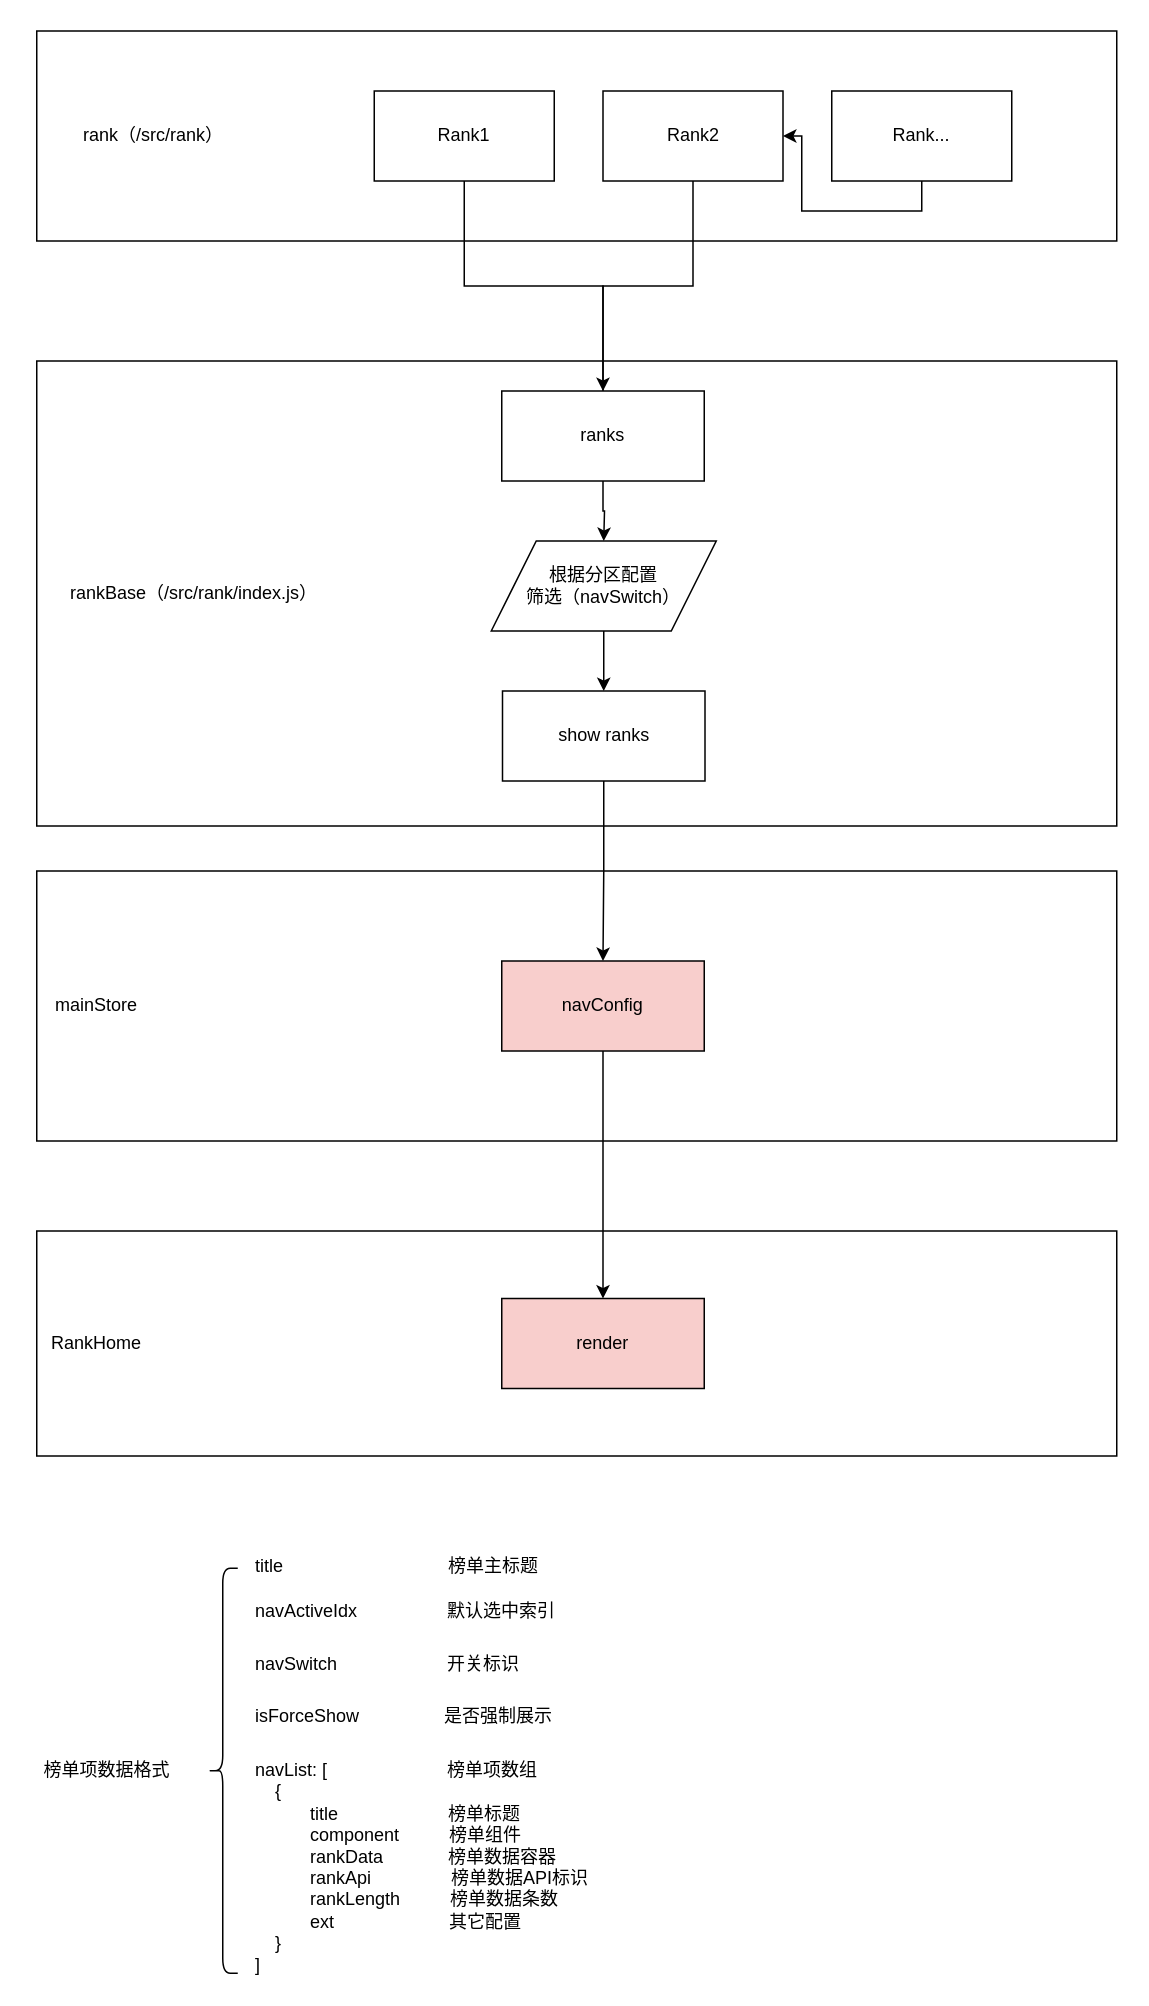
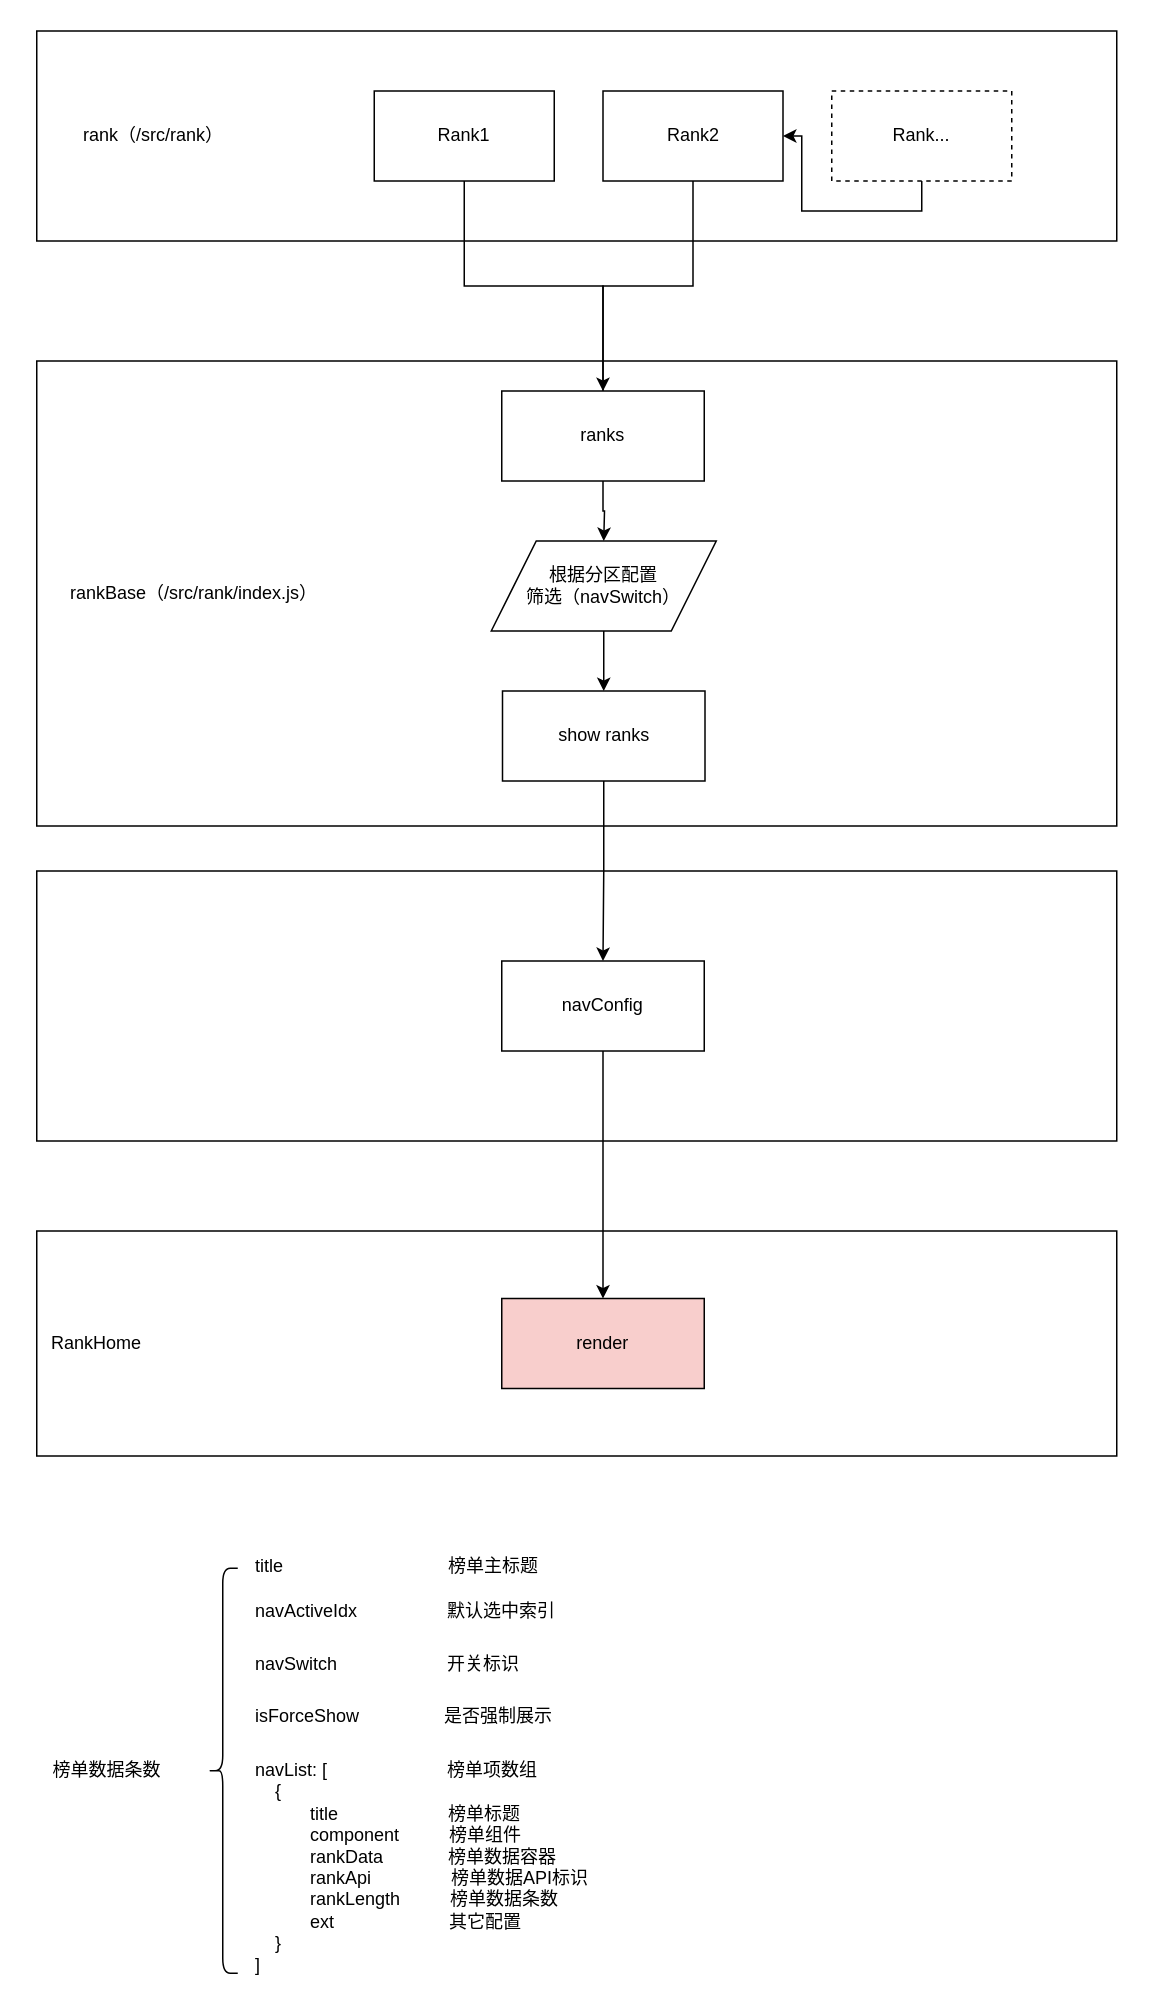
  <mxCell id="0" />
  <mxCell id="1" parent="0" />
  <mxCell id="2" value="" style="rounded=0;whiteSpace=wrap;html=1;labelBackgroundColor=none;strokeColor=#000000;fillColor=#FFFFFF;fontSize=12;" vertex="1" parent="1"><mxGeometry x="24" y="20" width="720" height="140" as="geometry" /></mxCell>
  <mxCell id="3" value="" style="rounded=0;whiteSpace=wrap;html=1;" vertex="1" parent="1"><mxGeometry x="24" y="820" width="720" height="150" as="geometry" /></mxCell>
  <mxCell id="4" value="" style="rounded=0;whiteSpace=wrap;html=1;labelBackgroundColor=none;strokeColor=#000000;fillColor=#FFFFFF;fontSize=12;" vertex="1" parent="1"><mxGeometry x="24" y="580" width="720" height="180" as="geometry" /></mxCell>
  <mxCell id="5" value="" style="rounded=0;whiteSpace=wrap;html=1;labelBackgroundColor=none;strokeColor=#000000;fillColor=#FFFFFF;fontSize=12;" vertex="1" parent="1"><mxGeometry x="24" y="240" width="720" height="310" as="geometry" /></mxCell>
  <mxCell id="6" style="edgeStyle=orthogonalEdgeStyle;rounded=0;orthogonalLoop=1;jettySize=auto;html=1;exitX=0.5;exitY=1;exitDx=0;exitDy=0;endArrow=none;" edge="1" parent="1" source="7" target="13"><mxGeometry relative="1" as="geometry" /></mxCell>
  <mxCell id="7" value="Rank1" style="rounded=0;whiteSpace=wrap;html=1;" vertex="1" parent="1"><mxGeometry x="249" y="60" width="120" height="60" as="geometry" /></mxCell>
  <mxCell id="8" style="edgeStyle=orthogonalEdgeStyle;rounded=0;orthogonalLoop=1;jettySize=auto;html=1;exitX=0.5;exitY=1;exitDx=0;exitDy=0;entryX=0.5;entryY=0;entryDx=0;entryDy=0;" edge="1" parent="1" source="9" target="13"><mxGeometry relative="1" as="geometry" /></mxCell>
  <mxCell id="9" value="Rank2" style="rounded=0;whiteSpace=wrap;html=1;" vertex="1" parent="1"><mxGeometry x="401.5" y="60" width="120" height="60" as="geometry" /></mxCell>
  <mxCell id="10" style="edgeStyle=orthogonalEdgeStyle;rounded=0;orthogonalLoop=1;jettySize=auto;html=1;exitX=0.5;exitY=1;exitDx=0;exitDy=0;" edge="1" parent="1" source="11" target="9"><mxGeometry relative="1" as="geometry" /></mxCell>
- <mxCell id="11" value="Rank..." style="rounded=0;whiteSpace=wrap;html=1;" vertex="1" parent="1"><mxGeometry x="554" y="60" width="120" height="60" as="geometry" /></mxCell>
+ <mxCell id="11" value="Rank..." style="rounded=0;whiteSpace=wrap;html=1;dashed=1;" vertex="1" parent="1"><mxGeometry x="554" y="60" width="120" height="60" as="geometry" /></mxCell>
  <mxCell id="12" style="edgeStyle=orthogonalEdgeStyle;rounded=0;orthogonalLoop=1;jettySize=auto;html=1;exitX=0.5;exitY=1;exitDx=0;exitDy=0;entryX=0.5;entryY=0;entryDx=0;entryDy=0;" edge="1" parent="1" source="13"><mxGeometry relative="1" as="geometry"><mxPoint x="402" y="360" as="targetPoint" /></mxGeometry></mxCell>
  <mxCell id="13" value="ranks" style="rounded=0;whiteSpace=wrap;html=1;" vertex="1" parent="1"><mxGeometry x="334" y="260" width="135" height="60" as="geometry" /></mxCell>
  <mxCell id="14" style="edgeStyle=orthogonalEdgeStyle;rounded=0;orthogonalLoop=1;jettySize=auto;html=1;exitX=0.5;exitY=1;exitDx=0;exitDy=0;entryX=0.5;entryY=0;entryDx=0;entryDy=0;" edge="1" parent="1" source="15" target="17"><mxGeometry relative="1" as="geometry" /></mxCell>
  <mxCell id="15" value="根据分区配置&lt;br&gt;筛选（&lt;span&gt;navSwitch&lt;/span&gt;）&lt;br&gt;" style="shape=parallelogram;perimeter=parallelogramPerimeter;whiteSpace=wrap;html=1;" vertex="1" parent="1"><mxGeometry x="327" y="360" width="150" height="60" as="geometry" /></mxCell>
  <mxCell id="16" style="edgeStyle=orthogonalEdgeStyle;rounded=0;orthogonalLoop=1;jettySize=auto;html=1;exitX=0.5;exitY=1;exitDx=0;exitDy=0;entryX=0.5;entryY=0;entryDx=0;entryDy=0;" edge="1" parent="1" source="17" target="19"><mxGeometry relative="1" as="geometry" /></mxCell>
  <mxCell id="17" value="show ranks" style="rounded=0;whiteSpace=wrap;html=1;" vertex="1" parent="1"><mxGeometry x="334.5" y="460" width="135" height="60" as="geometry" /></mxCell>
  <mxCell id="18" style="edgeStyle=orthogonalEdgeStyle;rounded=0;orthogonalLoop=1;jettySize=auto;html=1;exitX=0.5;exitY=1;exitDx=0;exitDy=0;entryX=0.5;entryY=0;entryDx=0;entryDy=0;" edge="1" parent="1" source="19" target="23"><mxGeometry relative="1" as="geometry" /></mxCell>
- <mxCell id="19" value="&lt;div&gt;navConfig&lt;/div&gt;" style="rounded=0;whiteSpace=wrap;html=1;fillColor=#f8cecc;" vertex="1" parent="1"><mxGeometry x="334" y="640" width="135" height="60" as="geometry" /></mxCell>
+ <mxCell id="19" value="&lt;div&gt;navConfig&lt;/div&gt;" style="rounded=0;whiteSpace=wrap;html=1;" vertex="1" parent="1"><mxGeometry x="334" y="640" width="135" height="60" as="geometry" /></mxCell>
  <mxCell id="20" value="rankBase（/src/rank/index.js）" style="text;html=1;strokeColor=none;fillColor=none;align=center;verticalAlign=middle;whiteSpace=wrap;rounded=0;" vertex="1" parent="1"><mxGeometry x="44" y="385" width="170" height="20" as="geometry" /></mxCell>
- <mxCell id="21" value="mainStore" style="text;html=1;strokeColor=none;fillColor=none;align=center;verticalAlign=middle;whiteSpace=wrap;rounded=0;" vertex="1" parent="1"><mxGeometry x="44" y="660" width="40" height="20" as="geometry" /></mxCell>
  <mxCell id="22" value="RankHome" style="text;html=1;strokeColor=none;fillColor=none;align=center;verticalAlign=middle;whiteSpace=wrap;rounded=0;" vertex="1" parent="1"><mxGeometry x="44" y="885" width="40" height="20" as="geometry" /></mxCell>
  <mxCell id="23" value="&lt;div&gt;render&lt;/div&gt;" style="rounded=0;whiteSpace=wrap;html=1;fillColor=#f8cecc;" vertex="1" parent="1"><mxGeometry x="334" y="865" width="135" height="60" as="geometry" /></mxCell>
  <mxCell id="24" value="" style="shape=curlyBracket;whiteSpace=wrap;html=1;rounded=1;labelBackgroundColor=none;strokeColor=#000000;fillColor=#FFFFFF;fontSize=12;" vertex="1" parent="1"><mxGeometry x="138" y="1044.9" width="20" height="270" as="geometry" /></mxCell>
  <mxCell id="25" value="title&amp;nbsp; &amp;nbsp; &amp;nbsp; &amp;nbsp; &amp;nbsp; &amp;nbsp; &amp;nbsp; &amp;nbsp; &amp;nbsp; &amp;nbsp; &amp;nbsp; &amp;nbsp; &amp;nbsp; &amp;nbsp; &amp;nbsp; &amp;nbsp; &amp;nbsp;榜单主标题" style="text;html=1;" vertex="1" parent="1"><mxGeometry x="168" y="1029.9" width="230" height="30" as="geometry" /></mxCell>
  <mxCell id="26" value="navActiveIdx&amp;nbsp; &amp;nbsp; &amp;nbsp; &amp;nbsp; &amp;nbsp; &amp;nbsp; &amp;nbsp; &amp;nbsp; &amp;nbsp; 默认选中索引" style="text;html=1;" vertex="1" parent="1"><mxGeometry x="168" y="1059.9" width="240" height="30" as="geometry" /></mxCell>
  <mxCell id="27" value="navSwitch&amp;nbsp; &amp;nbsp; &amp;nbsp; &amp;nbsp; &amp;nbsp; &amp;nbsp; &amp;nbsp; &amp;nbsp; &amp;nbsp; &amp;nbsp; &amp;nbsp; 开关标识" style="text;html=1;" vertex="1" parent="1"><mxGeometry x="168" y="1094.9" width="240" height="30" as="geometry" /></mxCell>
  <mxCell id="28" value="isForceShow&amp;nbsp; &amp;nbsp; &amp;nbsp; &amp;nbsp; &amp;nbsp; &amp;nbsp; &amp;nbsp; &amp;nbsp; &amp;nbsp;是否强制展示" style="text;html=1;" vertex="1" parent="1"><mxGeometry x="168" y="1129.9" width="240" height="30" as="geometry" /></mxCell>
  <mxCell id="29" value="navList: [&amp;nbsp; &amp;nbsp; &amp;nbsp; &amp;nbsp; &amp;nbsp; &amp;nbsp; &amp;nbsp; &amp;nbsp; &amp;nbsp; &amp;nbsp; &amp;nbsp; &amp;nbsp; 榜单项数组&lt;br&gt;&amp;nbsp; &amp;nbsp; {&lt;br&gt;&amp;nbsp; &amp;nbsp; &amp;nbsp; &amp;nbsp; &amp;nbsp; &amp;nbsp;&lt;span&gt;title&amp;nbsp; &amp;nbsp; &amp;nbsp; &amp;nbsp; &amp;nbsp; &amp;nbsp; &amp;nbsp; &amp;nbsp; &amp;nbsp; &amp;nbsp; &amp;nbsp; 榜单标题&lt;br&gt;&lt;/span&gt;&amp;nbsp; &amp;nbsp; &amp;nbsp; &amp;nbsp; &amp;nbsp; &amp;nbsp;&lt;span&gt;component&amp;nbsp; &amp;nbsp; &amp;nbsp; &amp;nbsp; &amp;nbsp; 榜单组件&lt;br&gt;&amp;nbsp; &amp;nbsp; &amp;nbsp; &amp;nbsp; &amp;nbsp; &amp;nbsp;rankData&amp;nbsp; &amp;nbsp; &amp;nbsp; &amp;nbsp; &amp;nbsp; &amp;nbsp; &amp;nbsp;榜单数据容器&lt;br&gt;&lt;/span&gt;&amp;nbsp; &amp;nbsp; &amp;nbsp; &amp;nbsp; &amp;nbsp; &amp;nbsp;&lt;span&gt;rankApi&amp;nbsp; &amp;nbsp; &amp;nbsp; &amp;nbsp; &amp;nbsp; &amp;nbsp; &amp;nbsp; &amp;nbsp; 榜单数据API标识&lt;br&gt;&lt;/span&gt;&amp;nbsp; &amp;nbsp; &amp;nbsp; &amp;nbsp; &amp;nbsp; &amp;nbsp;&lt;span&gt;rankLength&amp;nbsp; &amp;nbsp; &amp;nbsp; &amp;nbsp; &amp;nbsp; 榜单数据条数&lt;br&gt;&lt;/span&gt;&amp;nbsp; &amp;nbsp; &amp;nbsp; &amp;nbsp; &amp;nbsp; &amp;nbsp;&lt;span&gt;ext&amp;nbsp; &amp;nbsp; &amp;nbsp; &amp;nbsp; &amp;nbsp; &amp;nbsp; &amp;nbsp; &amp;nbsp; &amp;nbsp; &amp;nbsp; &amp;nbsp; &amp;nbsp;其它配置&lt;/span&gt;&lt;br&gt;&amp;nbsp; &amp;nbsp; }&lt;br&gt;]" style="text;html=1;" vertex="1" parent="1"><mxGeometry x="168" y="1165.9" width="240" height="139" as="geometry" /></mxCell>
- <mxCell id="30" value="榜单项数据格式" style="text;html=1;strokeColor=none;fillColor=none;align=center;verticalAlign=middle;whiteSpace=wrap;rounded=0;labelBackgroundColor=none;fontSize=12;" vertex="1" parent="1"><mxGeometry x="20.5" y="1170" width="100" height="20" as="geometry" /></mxCell>
+ <mxCell id="30" value="榜单数据条数" style="text;html=1;strokeColor=none;fillColor=none;align=center;verticalAlign=middle;whiteSpace=wrap;rounded=0;labelBackgroundColor=none;fontSize=12;" vertex="1" parent="1"><mxGeometry x="20.5" y="1170" width="100" height="20" as="geometry" /></mxCell>
  <mxCell id="31" value="rank（/src/rank）" style="text;html=1;strokeColor=none;fillColor=none;align=center;verticalAlign=middle;whiteSpace=wrap;rounded=0;labelBackgroundColor=none;fontSize=12;" vertex="1" parent="1"><mxGeometry x="41.5" y="80" width="120" height="20" as="geometry" /></mxCell>
